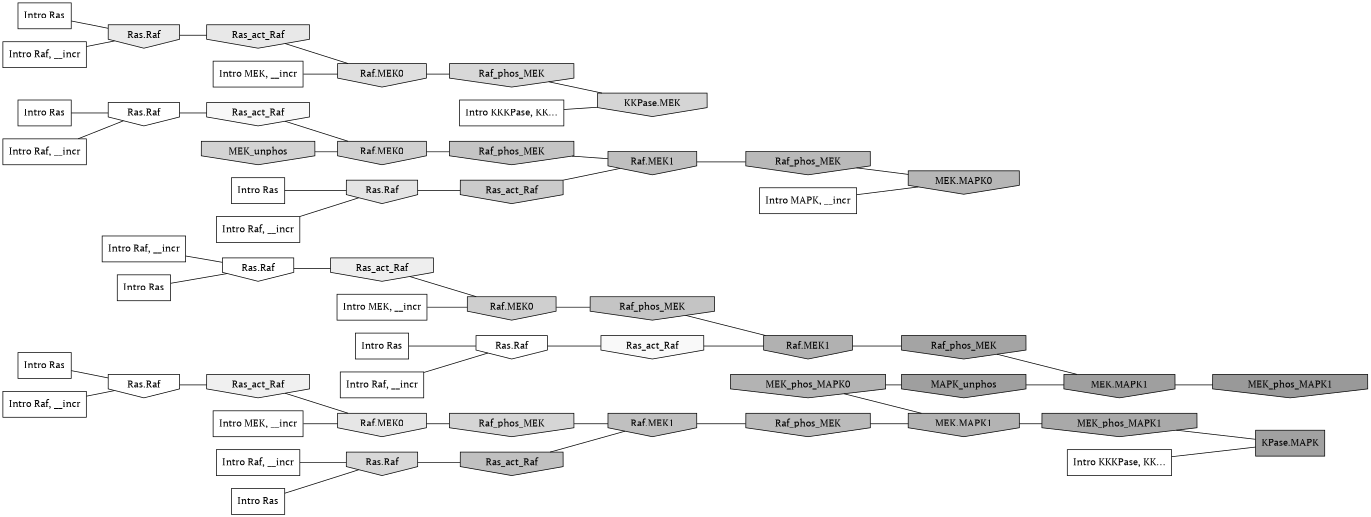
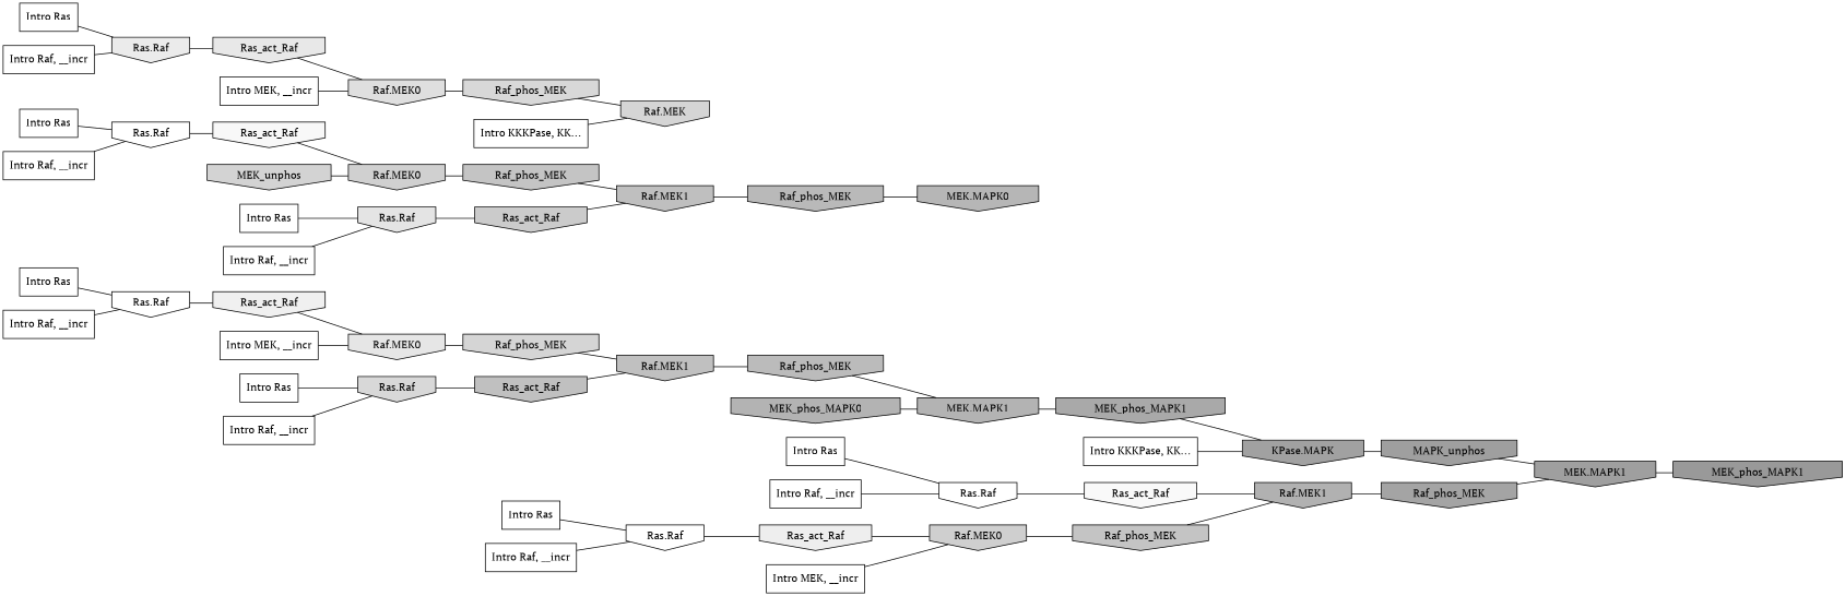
  digraph {
    fontname="PT Serif"
    rankdir=LR
    ranksep=0.30
    node [fillcolor="0.000 0.000 1.000" fontname="PT Serif" shape=invhouse style=filled]
    edge [color="0.000 0.000 0.000" dir=none fontname="PT Serif"]
    n1 [label="Intro Ras" shape=rectangle]
    n2 [label="Ras.Raf"]
    n3 [fillcolor="0.000 0.000 0.939" label=Ras_act_Raf]
    n4 [label="Intro Ras" shape=rectangle]
    n5 [label="Ras.Raf"]
    n6 [fillcolor="0.000 0.000 0.973" label=Ras_act_Raf]
    n7 [label="Intro Ras" shape=rectangle]
    n8 [label="Ras.Raf"]
    n9 [fillcolor="0.000 0.000 0.933" label=Ras_act_Raf]
    n10 [label="Intro Ras" shape=rectangle]
    n11 [label="Ras.Raf"]
    n12 [fillcolor="0.000 0.000 0.972" label=Ras_act_Raf]
    n13 [label="Intro Ras" shape=rectangle]
    n14 [fillcolor="0.000 0.000 0.919" label="Ras.Raf"]
    n15 [fillcolor="0.000 0.000 0.910" label=Ras_act_Raf]
    n16 [label="Intro Ras" shape=rectangle]
    n17 [fillcolor="0.000 0.000 0.892" label="Ras.Raf"]
    n18 [fillcolor="0.000 0.000 0.796" label=Ras_act_Raf]
    n19 [label="Intro Ras" shape=rectangle]
    n20 [fillcolor="0.000 0.000 0.847" label="Ras.Raf"]
    n21 [fillcolor="0.000 0.000 0.751" label=Ras_act_Raf]
    n22 [label="Intro Raf, __incr" shape=rectangle]
    n23 [label="Intro Raf, __incr" shape=rectangle]
    n24 [label="Intro Raf, __incr" shape=rectangle]
    n25 [label="Intro Raf, __incr" shape=rectangle]
    n26 [label="Intro Raf, __incr" shape=rectangle]
    n27 [label="Intro Raf, __incr" shape=rectangle]
    n28 [label="Intro Raf, __incr" shape=rectangle]
    n29 [label="Intro MEK, __incr" shape=rectangle]
    n30 [fillcolor="0.000 0.000 0.899" label="Raf.MEK0"]
    n31 [fillcolor="0.000 0.000 0.835" label=Raf_phos_MEK]
    n32 [label="Intro MEK, __incr" shape=rectangle]
    n33 [fillcolor="0.000 0.000 0.873" label="Raf.MEK0"]
    n34 [fillcolor="0.000 0.000 0.846" label=Raf_phos_MEK]
    n35 [label="Intro MEK, __incr" shape=rectangle]
    n36 [fillcolor="0.000 0.000 0.811" label="Raf.MEK0"]
    n37 [fillcolor="0.000 0.000 0.769" label=Raf_phos_MEK]
-   n38 [label="Intro MAPK, __incr" shape=rectangle]
    n39 [fillcolor="0.000 0.000 0.712" label="MEK.MAPK0"]
    n40 [label="Intro KKKPase, KK..." shape=rectangle]
-   n41 [fillcolor="0.000 0.000 0.630" label="KPase.MAPK" shape=box]
+   n41 [fillcolor="0.000 0.000 0.630" label="KPase.MAPK"]
    n42 [fillcolor="0.000 0.000 0.625" label=MAPK_unphos]
    n43 [label="Intro KKKPase, KK..." shape=rectangle]
-   n44 [fillcolor="0.000 0.000 0.834" label="KKPase.MEK"]
+   n44 [fillcolor="0.000 0.000 0.834" label="Raf.MEK"]
    n45 [fillcolor="0.000 0.000 0.813" label="Raf.MEK0"]
    n46 [fillcolor="0.000 0.000 0.695" label="Raf.MEK1"]
    n47 [fillcolor="0.000 0.000 0.641" label=Raf_phos_MEK]
    n48 [fillcolor="0.000 0.000 0.766" label=Raf_phos_MEK]
    n49 [fillcolor="0.000 0.000 0.751" label="Raf.MEK1"]
    n50 [fillcolor="0.000 0.000 0.747" label="Raf.MEK1"]
    n51 [fillcolor="0.000 0.000 0.734" label=Raf_phos_MEK]
    n52 [fillcolor="0.000 0.000 0.827" label=MEK_unphos]
    n53 [fillcolor="0.000 0.000 0.723" label=Raf_phos_MEK]
    n54 [fillcolor="0.000 0.000 0.700" label="MEK.MAPK1"]
    n55 [fillcolor="0.000 0.000 0.664" label=MEK_phos_MAPK1]
    n56 [fillcolor="0.000 0.000 0.700" label=MEK_phos_MAPK0]
    n57 [fillcolor="0.000 0.000 0.625" label="MEK.MAPK1"]
    n58 [fillcolor="0.000 0.000 0.600" label=MEK_phos_MAPK1]
    n1 -> n2
    n2 -> n3
    n3 -> n30
    n4 -> n5
    n5 -> n6
    n6 -> n46
    n7 -> n8
    n8 -> n9
    n9 -> n36
    n10 -> n11
    n11 -> n12
    n12 -> n45
    n13 -> n14
    n14 -> n15
    n15 -> n33
    n16 -> n17
    n17 -> n18
    n18 -> n50
    n19 -> n20
    n20 -> n21
    n21 -> n49
    n22 -> n2
    n23 -> n5
    n24 -> n11
    n25 -> n8
    n26 -> n20
    n27 -> n14
    n28 -> n17
    n29 -> n30
    n30 -> n31
    n31 -> n49
    n32 -> n33
    n33 -> n34
    n34 -> n44
    n35 -> n36
    n36 -> n37
    n37 -> n46
-   n38 -> n39
    n40 -> n41
-   n56 -> n42
+   n41 -> n42
    n42 -> n57
    n43 -> n44
    n45 -> n48
    n46 -> n47
    n47 -> n57
    n48 -> n50
    n49 -> n51
    n50 -> n53
    n51 -> n54
    n52 -> n45
    n53 -> n39
    n54 -> n55
    n55 -> n41
    n56 -> n54
    n57 -> n58
  }
